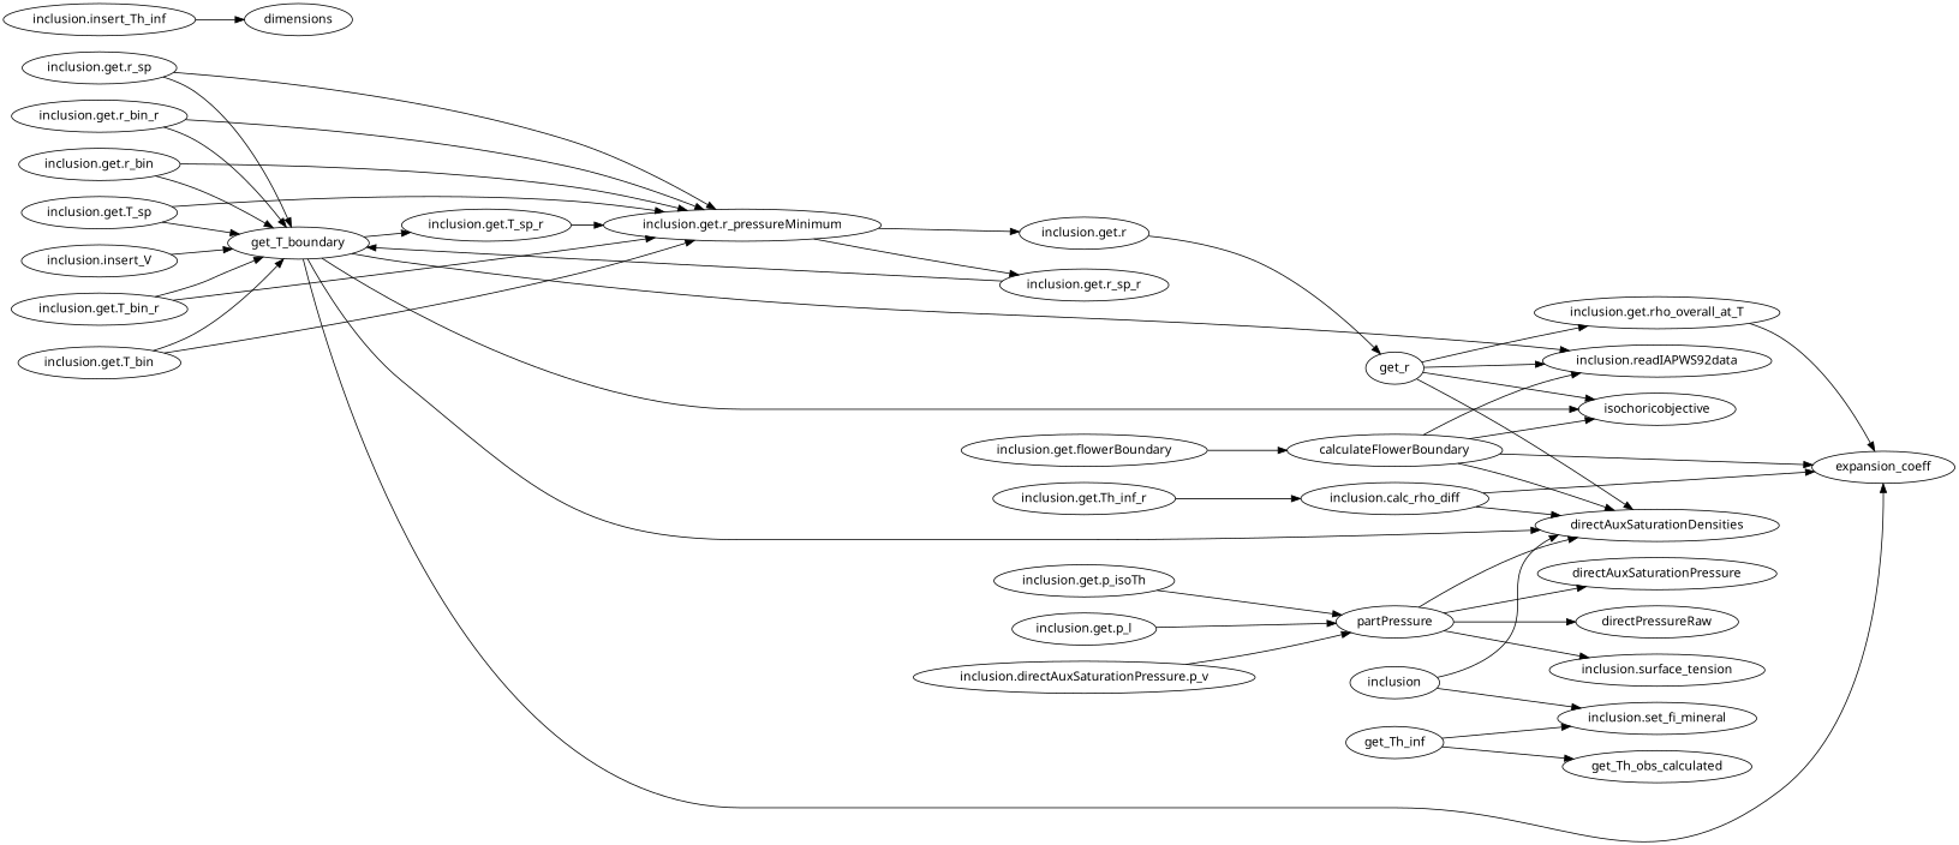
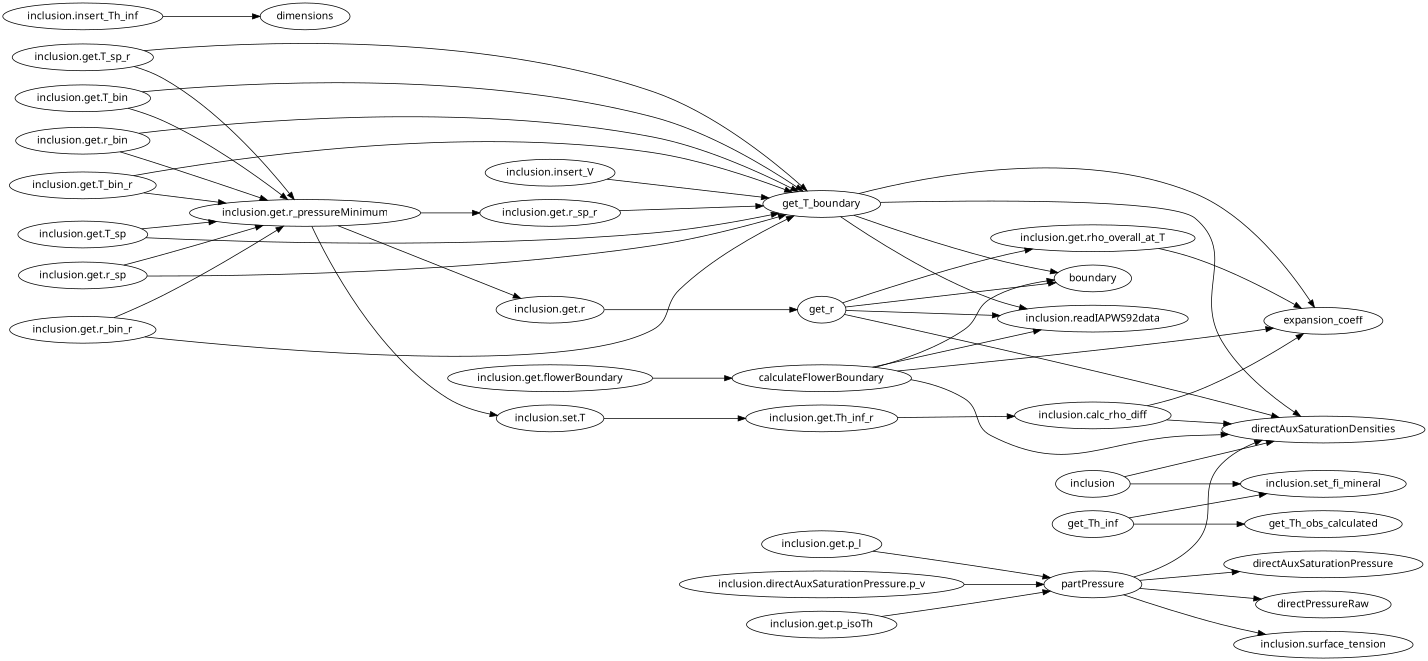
  digraph {
    fontname="Noto Sans"
    rankdir=LR
    node [fontname="Noto Sans"]
    edge [fontname="Noto Sans"]
    calculateFlowerBoundary
    directAuxSaturationDensities
    expansion_coeff
    "inclusion.readIAPWS92data"
-   isochoricobjective
+   isochoricobjective [label=boundary]
    get_T_boundary
    get_Th_inf
    get_Th_obs_calculated
    "inclusion.set_fi_mineral"
    get_r
    "inclusion.get.rho_overall_at_T"
    inclusion
    "inclusion.insert_Th_inf"
    dimensions
    "inclusion.insert_V"
    "inclusion.get.Th_inf_r"
    "inclusion.calc_rho_diff"
    "inclusion.get.flowerBoundary"
    "inclusion.get.T_sp"
    "inclusion.get.r_pressureMinimum"
    "inclusion.get.r_sp_r"
    "inclusion.get.r"
+   "inclusion.set.T"
    "inclusion.get.r_sp"
    "inclusion.get.T_sp_r"
    "inclusion.get.T_bin"
    "inclusion.get.r_bin"
    "inclusion.get.T_bin_r"
    "inclusion.get.r_bin_r"
    "inclusion.get.p_l"
    partPressure
    directAuxSaturationPressure
    directPressureRaw
    "inclusion.surface_tension"
    n35 [label="inclusion.directAuxSaturationPressure.p_v"]
    "inclusion.get.p_isoTh"
    calculateFlowerBoundary -> directAuxSaturationDensities
    calculateFlowerBoundary -> expansion_coeff
    calculateFlowerBoundary -> "inclusion.readIAPWS92data"
    calculateFlowerBoundary -> isochoricobjective
    get_T_boundary -> directAuxSaturationDensities
    get_T_boundary -> expansion_coeff
    get_T_boundary -> "inclusion.readIAPWS92data"
    get_T_boundary -> isochoricobjective
    get_Th_inf -> get_Th_obs_calculated
    get_Th_inf -> "inclusion.set_fi_mineral"
    get_r -> directAuxSaturationDensities
    get_r -> "inclusion.readIAPWS92data"
    get_r -> isochoricobjective
    get_r -> "inclusion.get.rho_overall_at_T"
    "inclusion.get.rho_overall_at_T" -> expansion_coeff
    inclusion -> directAuxSaturationDensities
    inclusion -> "inclusion.set_fi_mineral"
    "inclusion.insert_Th_inf" -> dimensions
    "inclusion.insert_V" -> get_T_boundary
    "inclusion.get.Th_inf_r" -> "inclusion.calc_rho_diff"
    "inclusion.calc_rho_diff" -> directAuxSaturationDensities
    "inclusion.calc_rho_diff" -> expansion_coeff
    "inclusion.get.flowerBoundary" -> calculateFlowerBoundary
    "inclusion.get.T_sp" -> get_T_boundary
    "inclusion.get.T_sp" -> "inclusion.get.r_pressureMinimum"
    "inclusion.get.r_pressureMinimum" -> "inclusion.get.r_sp_r"
    "inclusion.get.r_pressureMinimum" -> "inclusion.get.r"
+   "inclusion.get.r_pressureMinimum" -> "inclusion.set.T"
    "inclusion.get.r_sp_r" -> get_T_boundary
    "inclusion.get.r" -> get_r
+   "inclusion.set.T" -> "inclusion.get.Th_inf_r"
    "inclusion.get.r_sp" -> get_T_boundary
    "inclusion.get.r_sp" -> "inclusion.get.r_pressureMinimum"
-   get_T_boundary -> "inclusion.get.T_sp_r"
+   "inclusion.get.T_sp_r" -> get_T_boundary
    "inclusion.get.T_sp_r" -> "inclusion.get.r_pressureMinimum"
    "inclusion.get.T_bin" -> get_T_boundary
    "inclusion.get.T_bin" -> "inclusion.get.r_pressureMinimum"
    "inclusion.get.r_bin" -> get_T_boundary
    "inclusion.get.r_bin" -> "inclusion.get.r_pressureMinimum"
    "inclusion.get.T_bin_r" -> get_T_boundary
    "inclusion.get.T_bin_r" -> "inclusion.get.r_pressureMinimum"
    "inclusion.get.r_bin_r" -> get_T_boundary
    "inclusion.get.r_bin_r" -> "inclusion.get.r_pressureMinimum"
    "inclusion.get.p_l" -> partPressure
    partPressure -> directAuxSaturationDensities
    partPressure -> directAuxSaturationPressure
    partPressure -> directPressureRaw
    partPressure -> "inclusion.surface_tension"
    n35 -> partPressure
    "inclusion.get.p_isoTh" -> partPressure
  }
